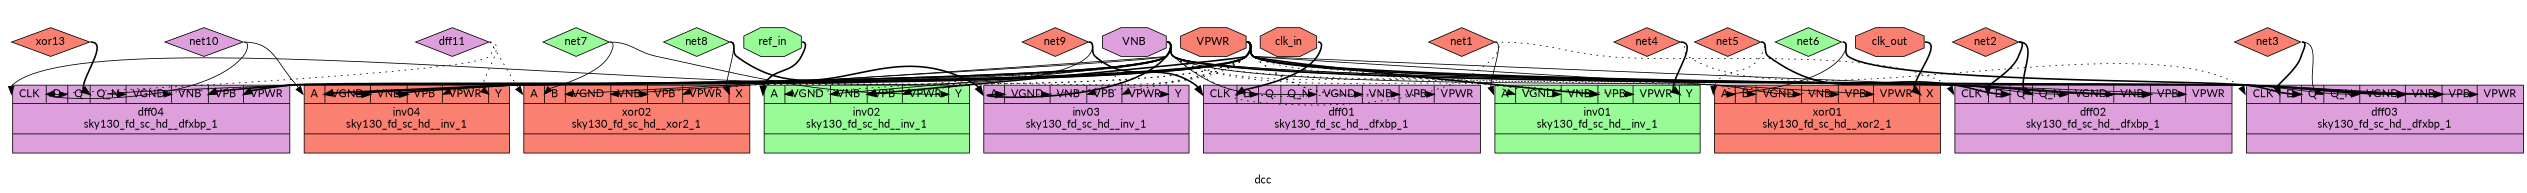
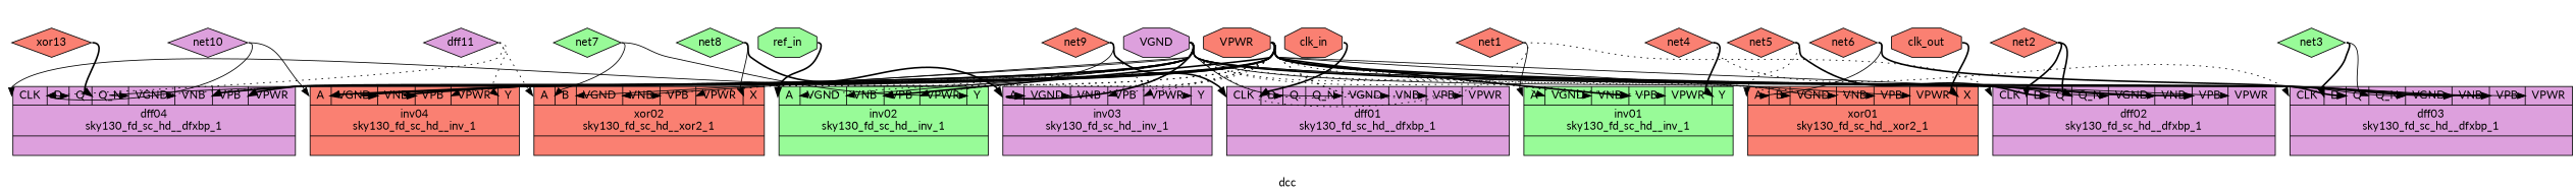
  digraph {
    fontname=Lato
    label=dcc
    rankdir=TB
    remincross=true
    node [color=black fillcolor=salmon fontcolor=black fontname=Lato shape=diamond style=filled]
    edge [color=black fontname=Lato headport="p17:w" style=dotted tailport=e]
    n1 [label=xor13]
    n2 [fillcolor=plum label="{{<p31> CLK|<p32> D|<p33> Q|<p34> Q_N|<p18> VGND|<p21> VNB|<p22> VPB|<p17> VPWR}|dff04\nsky130_fd_sc_hd__dfxbp_1|{}}" shape=record color="" fontcolor=""]
    n3 [fillcolor=plum label="{{<p31> CLK|<p32> D|<p33> Q|<p34> Q_N|<p18> VGND|<p21> VNB|<p22> VPB|<p17> VPWR}|dff01\nsky130_fd_sc_hd__dfxbp_1|{}}" shape=record color="" fontcolor=""]
    n4 [fillcolor=plum label=dff11]
    n5 [label="{{<p19> A|<p20> B|<p18> VGND|<p21> VNB|<p22> VPB|<p17> VPWR|<p23> X}|xor02\nsky130_fd_sc_hd__xor2_1|{}}" shape=record color="" fontcolor=""]
    n6 [label="{{<p19> A|<p18> VGND|<p21> VNB|<p22> VPB|<p17> VPWR|<p26> Y}|inv04\nsky130_fd_sc_hd__inv_1|{}}" shape=record color="" fontcolor=""]
    n7 [fillcolor=plum label=net10]
    n8 [label=net9]
    n9 [fillcolor=plum label="{{<p19> A|<p18> VGND|<p21> VNB|<p22> VPB|<p17> VPWR|<p26> Y}|inv03\nsky130_fd_sc_hd__inv_1|{}}" shape=record color="" fontcolor=""]
    n10 [fillcolor=palegreen label=net8]
    n11 [fillcolor=palegreen label=net7]
    n12 [fillcolor=palegreen label="{{<p19> A|<p18> VGND|<p21> VNB|<p22> VPB|<p17> VPWR|<p26> Y}|inv02\nsky130_fd_sc_hd__inv_1|{}}" shape=record color="" fontcolor=""]
-   n13 [fillcolor=palegreen label=net6]
+   n13 [label=net6]
    n14 [label="{{<p19> A|<p20> B|<p18> VGND|<p21> VNB|<p22> VPB|<p17> VPWR|<p23> X}|xor01\nsky130_fd_sc_hd__xor2_1|{}}" shape=record color="" fontcolor=""]
    n15 [fillcolor=plum label="{{<p31> CLK|<p32> D|<p33> Q|<p34> Q_N|<p18> VGND|<p21> VNB|<p22> VPB|<p17> VPWR}|dff03\nsky130_fd_sc_hd__dfxbp_1|{}}" shape=record color="" fontcolor=""]
    n16 [label=net5]
    n17 [fillcolor=plum label="{{<p31> CLK|<p32> D|<p33> Q|<p34> Q_N|<p18> VGND|<p21> VNB|<p22> VPB|<p17> VPWR}|dff02\nsky130_fd_sc_hd__dfxbp_1|{}}" shape=record color="" fontcolor=""]
    n18 [label=net4]
    n19 [fillcolor=palegreen label="{{<p19> A|<p18> VGND|<p21> VNB|<p22> VPB|<p17> VPWR|<p26> Y}|inv01\nsky130_fd_sc_hd__inv_1|{}}" shape=record color="" fontcolor=""]
-   n20 [label=net3]
+   n20 [fillcolor=palegreen label=net3]
    n21 [label=net2]
    n22 [label=net1]
    n23 [label=clk_out shape=octagon]
    n24 [fillcolor=palegreen label=ref_in shape=octagon]
    n25 [label=clk_in shape=octagon]
    n26 [label=VPWR shape=octagon]
-   n27 [fillcolor=plum label=VNB shape=octagon]
+   n27 [fillcolor=plum label=VGND shape=octagon]
    n1 -> n2 [headport="p34:w" style=bold]
    n4 -> n2 [headport="p32:w"]
    n4 -> n5 [headport="p19:w"]
    n4 -> n6 [headport="p26:w"]
    n7 -> n2 [headport="p33:w" style=solid]
    n7 -> n6 [headport="p19:w" style=solid]
    n8 -> n2 [headport="p31:w" style=solid]
    n8 -> n3 [headport="p31:w" style=bold]
    n8 -> n9 [headport="p26:w"]
    n10 -> n5 [headport="p23:w" style=solid]
    n10 -> n9 [headport="p19:w" style=bold]
    n11 -> n5 [headport="p20:w" style=solid]
    n11 -> n12 [headport="p26:w" style=solid]
    n13 -> n14 [headport="p20:w" style=solid]
    n13 -> n15 [headport="p33:w" style=bold]
    n16 -> n14 [headport="p19:w"]
    n16 -> n17 [headport="p33:w" style=bold]
    n18 -> n15 [headport="p31:w"]
    n18 -> n19 [headport="p26:w" style=bold]
    n20 -> n15 [headport="p32:w" style=bold]
    n20 -> n15 [headport="p34:w" style=solid]
    n21 -> n17 [headport="p32:w" style=bold]
    n21 -> n17 [headport="p34:w" style=bold]
    n22 -> n3 [headport="p33:w"]
    n22 -> n17 [headport="p31:w"]
    n22 -> n19 [headport="p19:w" style=solid]
    n23 -> n14 [headport="p23:w" style=bold]
    n24 -> n12 [headport="p19:w" style=bold]
    n25 -> n3 [headport="p32:w" style=bold]
    n26 -> n2 [style=bold]
    n26 -> n2 [headport="p22:w" style=bold]
    n26 -> n3
    n26 -> n3 [headport="p22:w"]
    n26 -> n5
    n26 -> n5 [headport="p22:w"]
    n26 -> n6
    n26 -> n6 [headport="p22:w" style=bold]
    n26 -> n9
    n26 -> n9 [headport="p22:w"]
    n26 -> n12
    n26 -> n12 [headport="p22:w" style=bold]
    n26 -> n14 [style=solid]
    n26 -> n14 [headport="p22:w"]
    n26 -> n15 [style=solid]
    n26 -> n15 [headport="p22:w" style=bold]
    n26 -> n17 [style=solid]
    n26 -> n17 [headport="p22:w" style=bold]
    n26 -> n19
    n26 -> n19 [headport="p22:w" style=bold]
    n27 -> n2 [headport="p18:w" style=solid]
    n27 -> n2 [headport="p21:w"]
    n27 -> n3 [headport="p18:w" style=solid]
    n27 -> n3 [headport="p21:w"]
    n27 -> n5 [headport="p18:w" style=solid]
    n27 -> n5 [headport="p21:w" style=solid]
    n27 -> n6 [headport="p18:w" style=bold]
    n27 -> n6 [headport="p21:w" style=bold]
    n27 -> n9 [headport="p18:w" style=bold]
    n27 -> n9 [headport="p21:w"]
    n27 -> n12 [headport="p18:w"]
    n27 -> n12 [headport="p21:w" style=solid]
    n27 -> n14 [headport="p18:w"]
    n27 -> n14 [headport="p21:w" style=solid]
    n27 -> n15 [headport="p18:w" style=solid]
    n27 -> n15 [headport="p21:w" style=bold]
    n27 -> n17 [headport="p18:w" style=solid]
    n27 -> n17 [headport="p21:w" style=solid]
    n27 -> n19 [headport="p18:w"]
    n27 -> n19 [headport="p21:w"]
  }
